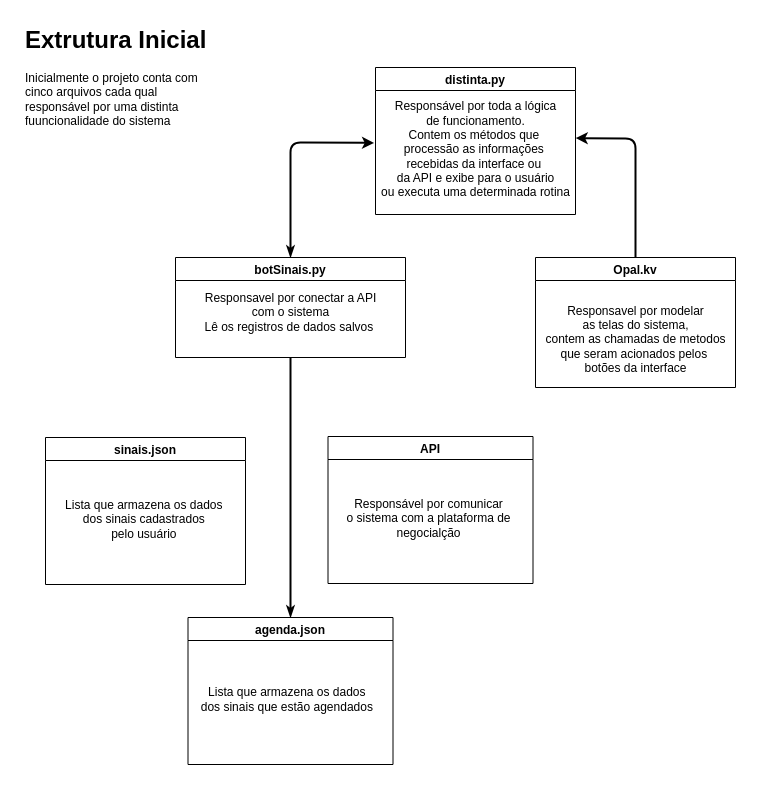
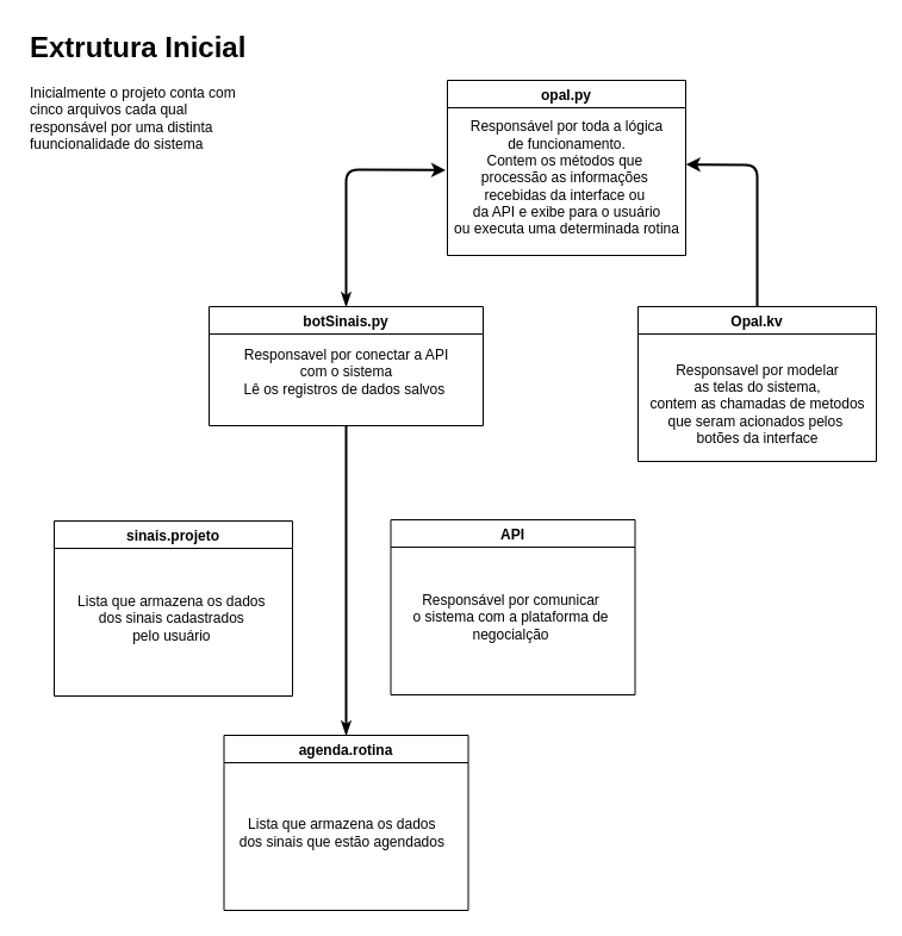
  <mxCell id="0" />
  <mxCell id="1" parent="0" />
  <mxCell id="2" value="&lt;h1&gt;Extrutura Inicial&lt;/h1&gt;&lt;p&gt;Inicialmente o projeto conta com cinco arquivos cada qual responsável por uma distinta fuuncionalidade do sistema&lt;/p&gt;" style="text;html=1;strokeColor=none;fillColor=none;spacing=5;spacingTop=-20;whiteSpace=wrap;overflow=hidden;rounded=0;" parent="1" vertex="1"><mxGeometry x="20" y="20" width="190" height="120" as="geometry" /></mxCell>
  <mxCell id="3" style="edgeStyle=none;html=1;exitX=0.5;exitY=0;exitDx=0;exitDy=0;entryX=-0.007;entryY=0.434;entryDx=0;entryDy=0;entryPerimeter=0;endArrow=classic;endFill=1;strokeWidth=2;startArrow=classicThin;startFill=1;" parent="1" source="4" target="10" edge="1"><mxGeometry relative="1" as="geometry"><mxPoint x="290" y="167" as="targetPoint" /><Array as="points"><mxPoint x="290" y="142" /></Array></mxGeometry></mxCell>
  <mxCell id="4" value="botSinais.py" style="swimlane;" parent="1" vertex="1"><mxGeometry x="175" y="257" width="230" height="100" as="geometry" /></mxCell>
  <mxCell id="5" value="Responsavel por conectar a API &lt;br&gt;com o sistema&lt;br&gt;Lê os registros de dados salvos&amp;nbsp;" style="text;html=1;align=center;verticalAlign=middle;resizable=0;points=[];autosize=1;strokeColor=none;fillColor=none;" parent="4" vertex="1"><mxGeometry x="20" y="30" width="190" height="50" as="geometry" /></mxCell>
  <mxCell id="6" style="edgeStyle=none;html=1;exitX=0.5;exitY=0;exitDx=0;exitDy=0;entryX=1.001;entryY=0.386;entryDx=0;entryDy=0;entryPerimeter=0;startArrow=none;startFill=0;endArrow=classic;endFill=1;strokeWidth=2;" parent="1" source="7" target="10" edge="1"><mxGeometry relative="1" as="geometry"><Array as="points"><mxPoint x="635" y="138" /></Array></mxGeometry></mxCell>
  <mxCell id="7" value="Opal.kv" style="swimlane;" parent="1" vertex="1"><mxGeometry x="535" y="257" width="200" height="130" as="geometry" /></mxCell>
  <mxCell id="8" value="Responsavel por modelar&lt;br&gt;as telas do sistema,&lt;br&gt;contem as chamadas de metodos&lt;br&gt;que seram acionados pelos&amp;nbsp;&lt;br&gt;botões da interface" style="text;html=1;align=center;verticalAlign=middle;resizable=0;points=[];autosize=1;strokeColor=none;fillColor=none;" parent="7" vertex="1"><mxGeometry y="42" width="200" height="80" as="geometry" /></mxCell>
- <mxCell id="9" value="distinta.py" style="swimlane;" parent="1" vertex="1"><mxGeometry x="375" y="67" width="200" height="147" as="geometry" /></mxCell>
+ <mxCell id="9" value="opal.py" style="swimlane;" parent="1" vertex="1"><mxGeometry x="375" y="67" width="200" height="147" as="geometry" /></mxCell>
  <mxCell id="10" value="Responsável por toda a lógica&lt;br&gt;de funcionamento.&lt;br&gt;Contem os métodos que&amp;nbsp;&lt;br&gt;processão as informações&amp;nbsp;&lt;br&gt;recebidas da interface ou&amp;nbsp;&lt;br&gt;da API e exibe para o usuário&lt;br&gt;ou executa uma determinada rotina" style="text;html=1;align=center;verticalAlign=middle;resizable=0;points=[];autosize=1;strokeColor=none;fillColor=none;" parent="9" vertex="1"><mxGeometry y="32" width="200" height="100" as="geometry" /></mxCell>
- <mxCell id="11" value="sinais.json" style="swimlane;" parent="1" vertex="1"><mxGeometry x="45" y="437" width="200" height="147" as="geometry" /></mxCell>
+ <mxCell id="11" value="sinais.projeto" style="swimlane;" parent="1" vertex="1"><mxGeometry x="45" y="437" width="200" height="147" as="geometry" /></mxCell>
  <mxCell id="12" value="Lista que armazena os dados&amp;nbsp;&lt;br&gt;dos sinais cadastrados&amp;nbsp;&lt;br&gt;pelo usuário&amp;nbsp;" style="text;html=1;align=center;verticalAlign=middle;resizable=0;points=[];autosize=1;strokeColor=none;fillColor=none;" parent="11" vertex="1"><mxGeometry x="10" y="57" width="180" height="50" as="geometry" /></mxCell>
  <mxCell id="13" style="edgeStyle=orthogonalEdgeStyle;html=1;exitX=0.5;exitY=0;exitDx=0;exitDy=0;entryX=0.5;entryY=1;entryDx=0;entryDy=0;startArrow=classicThin;startFill=1;endArrow=none;endFill=1;strokeWidth=2;" parent="1" source="14" target="4" edge="1"><mxGeometry relative="1" as="geometry" /></mxCell>
- <mxCell id="14" value="agenda.json" style="swimlane;" parent="1" vertex="1"><mxGeometry x="187.5" y="617" width="205" height="147" as="geometry" /></mxCell>
+ <mxCell id="14" value="agenda.rotina" style="swimlane;" parent="1" vertex="1"><mxGeometry x="187.5" y="617" width="205" height="147" as="geometry" /></mxCell>
  <mxCell id="15" value="Lista que armazena os dados&amp;nbsp;&lt;br&gt;dos sinais que estão agendados&amp;nbsp;" style="text;html=1;align=center;verticalAlign=middle;resizable=0;points=[];autosize=1;strokeColor=none;fillColor=none;" parent="14" vertex="1"><mxGeometry x="5" y="67" width="190" height="30" as="geometry" /></mxCell>
  <mxCell id="16" value="API" style="swimlane;" parent="1" vertex="1"><mxGeometry x="327.5" y="436" width="205" height="147" as="geometry" /></mxCell>
  <mxCell id="17" value="Responsável por comunicar&lt;br&gt;o sistema com a plataforma de&lt;br&gt;negocialção" style="text;html=1;align=center;verticalAlign=middle;resizable=0;points=[];autosize=1;strokeColor=none;fillColor=none;" parent="16" vertex="1"><mxGeometry x="10" y="57" width="180" height="50" as="geometry" /></mxCell>
